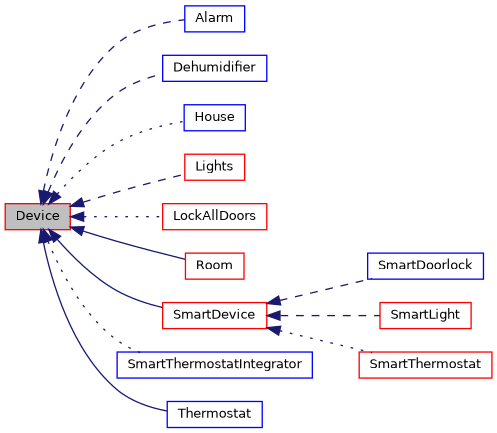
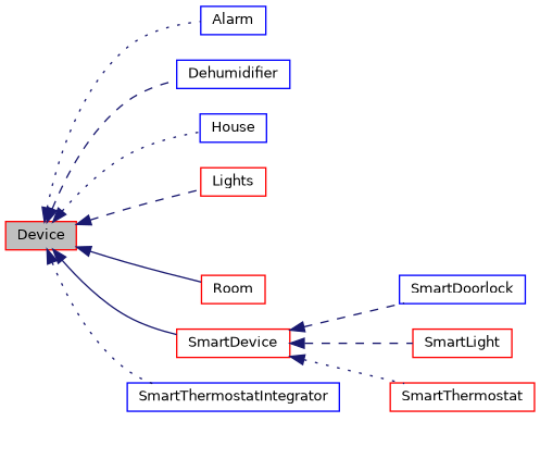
  digraph {
    rankdir=LR
    node [color=red fillcolor=white fontname=Helvetica fontsize=10 shape=record style=filled]
    edge [color=midnightblue dir=back fontname=Helvetica fontsize=10 labelfontname=Helvetica labelfontsize=10 style=dashed]
    n1 [fillcolor=grey75 fontcolor=black height=0.2 label=Device width=0.4]
    n2 [color=blue height=0.2 label=Alarm width=0.4]
    n3 [color=blue height=0.2 label=Dehumidifier width=0.4]
    n4 [color=blue height=0.2 label=House width=0.4]
    n5 [height=0.2 label=Lights width=0.4]
-   n6 [height=0.2 label=LockAllDoors width=0.4]
    n7 [height=0.2 label=Room width=0.4]
    n8 [height=0.2 label=SmartDevice width=0.4]
    n9 [color=blue height=0.2 label=SmartThermostatIntegrator width=0.4]
-   n10 [color=blue height=0.2 label=Thermostat width=0.4]
    n11 [color=blue height=0.2 label=SmartDoorlock width=0.4]
    n12 [height=0.2 label=SmartLight width=0.4]
    n13 [height=0.2 label=SmartThermostat width=0.4]
-   n1 -> n2
+   n1 -> n2 [style=dotted]
    n1 -> n3
    n1 -> n4 [style=dotted]
    n1 -> n5
-   n1 -> n6 [style=dotted]
    n1 -> n7 [style=solid]
    n1 -> n8 [style=solid]
    n1 -> n9 [style=dotted]
-   n1 -> n10 [style=solid]
    n8 -> n11
    n8 -> n12
    n8 -> n13 [style=dotted]
  }
